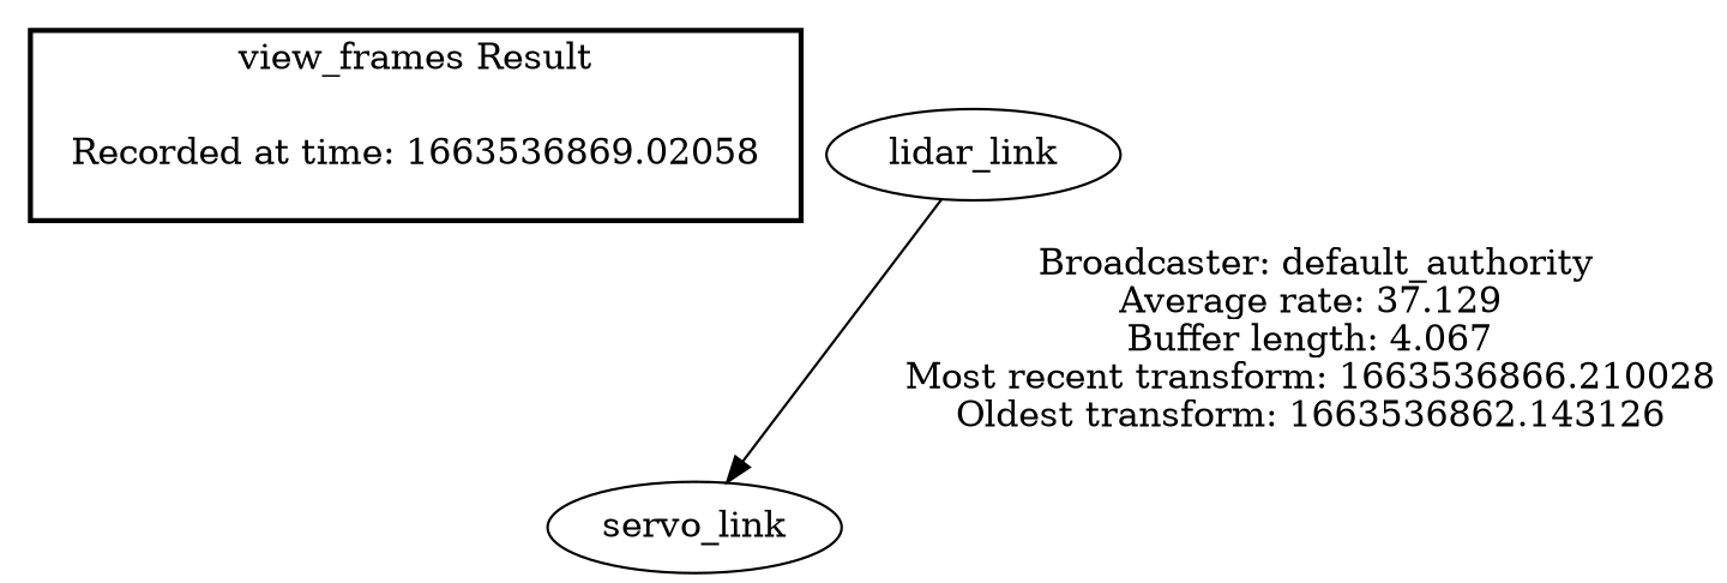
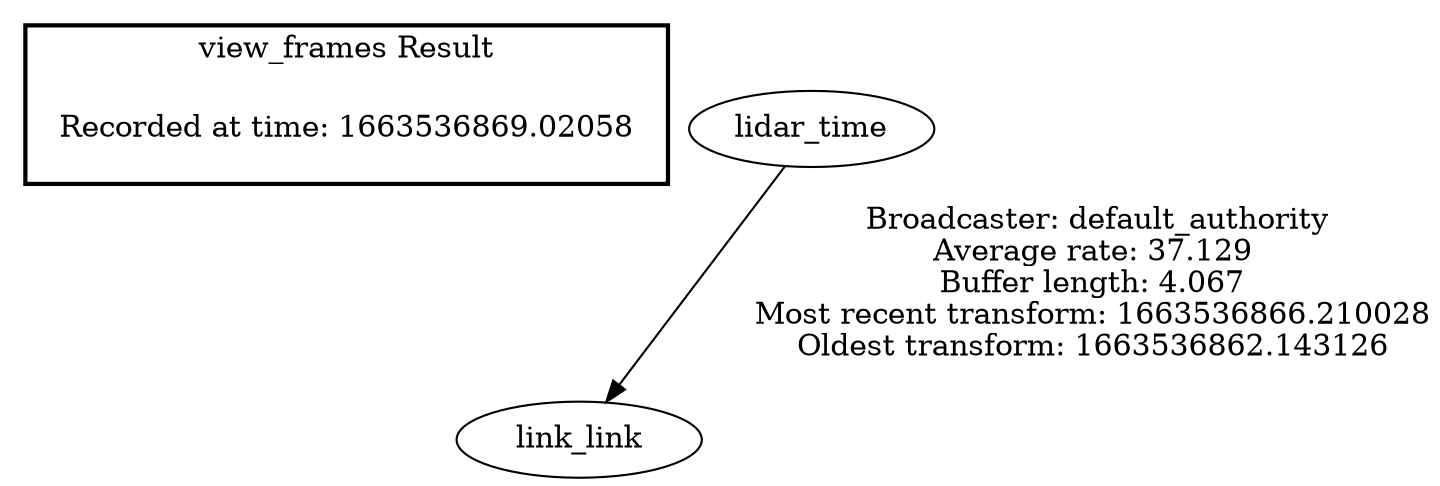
  digraph {
    "Recorded at time: 1663536869.02058" [shape=plaintext]
-   servo_link
-   lidar_link
+   servo_link [label=link_link]
+   lidar_link [label=lidar_time]
    subgraph cluster_1 {
      color=black
      label="view_frames Result"
      style=bold
      "Recorded at time: 1663536869.02058"
    }
    "Recorded at time: 1663536869.02058" -> servo_link [style=invis]
    lidar_link -> servo_link [label=" Broadcaster: default_authority\nAverage rate: 37.129\nBuffer length: 4.067\nMost recent transform: 1663536866.210028\nOldest transform: 1663536862.143126\n"]
  }
